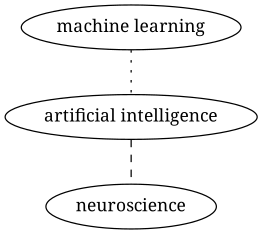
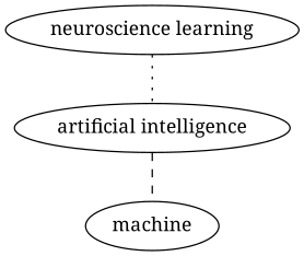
  strict graph {
    fontname="Noto Serif"
    node [fontname="Noto Serif" level=1 weight=0]
    edge [fontname="Noto Serif" level=1]
-   n1 [label="machine learning"]
+   n1 [label="neuroscience learning"]
    n2 [label="artificial intelligence"]
-   n3 [label=neuroscience]
+   n3 [label=machine]
    n1 -- n2 [style=dotted]
    n2 -- n3 [style=dashed]
  }
